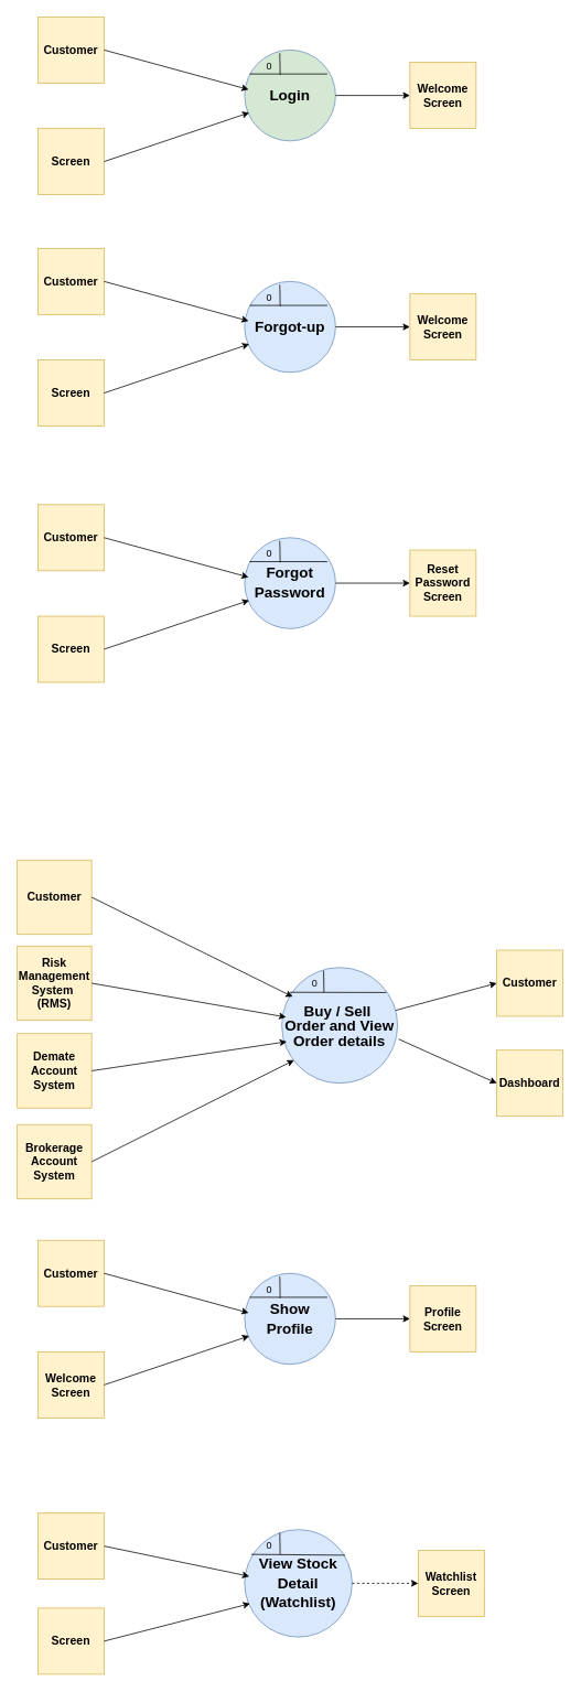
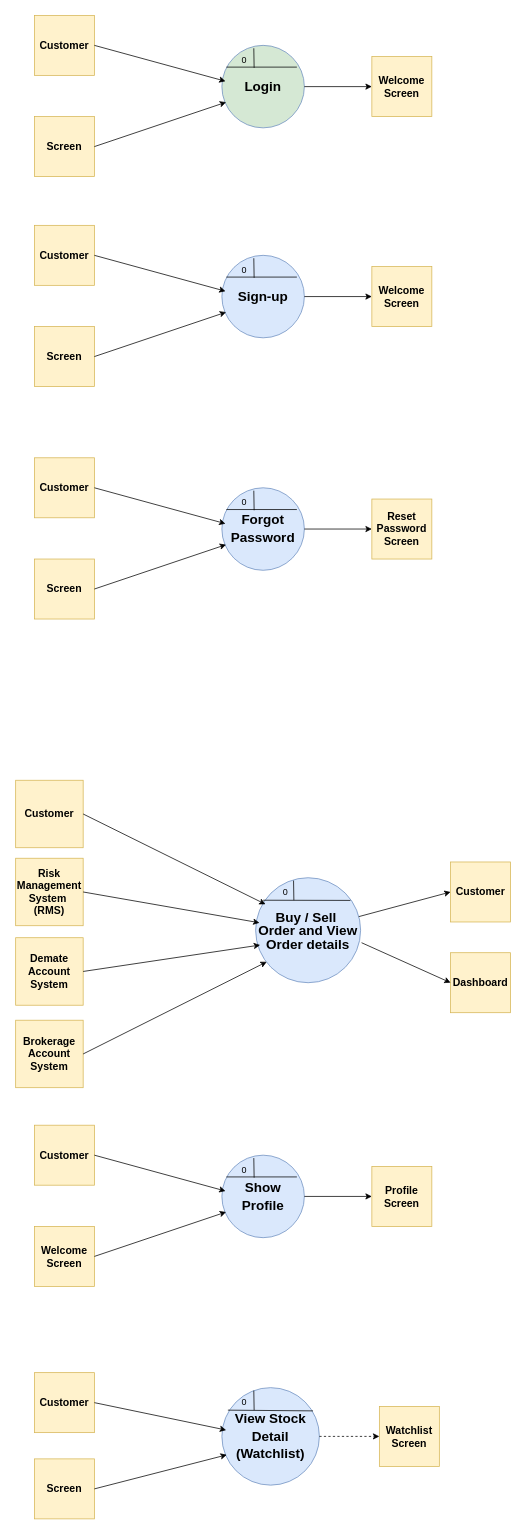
  <mxCell id="0" />
  <mxCell id="1" parent="0" />
  <mxCell id="2" value="&lt;h3&gt;Customer&lt;/h3&gt;" style="whiteSpace=wrap;html=1;aspect=fixed;fillColor=#fff2cc;strokeColor=#d6b656;" vertex="1" parent="1"><mxGeometry x="45" y="20" width="80" height="80" as="geometry" /></mxCell>
  <mxCell id="3" value="&lt;h3&gt;Screen&lt;/h3&gt;" style="whiteSpace=wrap;html=1;aspect=fixed;fillColor=#fff2cc;strokeColor=#d6b656;" vertex="1" parent="1"><mxGeometry x="45" y="155" width="80" height="80" as="geometry" /></mxCell>
  <mxCell id="4" value="&lt;h2 style=&quot;line-height: 130%&quot;&gt;Login&lt;/h2&gt;" style="ellipse;whiteSpace=wrap;html=1;aspect=fixed;fillColor=#d5e8d4;strokeColor=#6c8ebf;" vertex="1" parent="1"><mxGeometry x="295" y="60" width="110" height="110" as="geometry" /></mxCell>
  <mxCell id="5" value="" style="endArrow=none;html=1;" edge="1" parent="1"><mxGeometry width="50" height="50" relative="1" as="geometry"><mxPoint x="301" y="89" as="sourcePoint" /><mxPoint x="395" y="89" as="targetPoint" /></mxGeometry></mxCell>
  <mxCell id="6" value="" style="endArrow=none;html=1;entryX=0.378;entryY=0.035;entryDx=0;entryDy=0;entryPerimeter=0;" edge="1" parent="1"><mxGeometry width="50" height="50" relative="1" as="geometry"><mxPoint x="338" y="90" as="sourcePoint" /><mxPoint x="337.58" y="63.85" as="targetPoint" /></mxGeometry></mxCell>
  <mxCell id="7" value="0" style="text;html=1;strokeColor=none;fillColor=none;align=center;verticalAlign=middle;whiteSpace=wrap;rounded=0;" vertex="1" parent="1"><mxGeometry x="305" y="70" width="40" height="20" as="geometry" /></mxCell>
  <mxCell id="8" value="&lt;h3&gt;Welcome Screen&lt;/h3&gt;" style="whiteSpace=wrap;html=1;aspect=fixed;fillColor=#fff2cc;strokeColor=#d6b656;" vertex="1" parent="1"><mxGeometry x="495" y="75" width="80" height="80" as="geometry" /></mxCell>
  <mxCell id="9" value="" style="endArrow=classic;html=1;exitX=1;exitY=0.5;exitDx=0;exitDy=0;entryX=0.044;entryY=0.435;entryDx=0;entryDy=0;entryPerimeter=0;" edge="1" parent="1" source="2" target="4"><mxGeometry width="50" height="50" relative="1" as="geometry"><mxPoint x="315" y="90" as="sourcePoint" /><mxPoint x="365" y="40" as="targetPoint" /></mxGeometry></mxCell>
  <mxCell id="10" value="" style="endArrow=classic;html=1;exitX=1;exitY=0.5;exitDx=0;exitDy=0;entryX=0.051;entryY=0.689;entryDx=0;entryDy=0;entryPerimeter=0;" edge="1" parent="1" source="3" target="4"><mxGeometry width="50" height="50" relative="1" as="geometry"><mxPoint x="115" y="40" as="sourcePoint" /><mxPoint x="309.84" y="117.85" as="targetPoint" /></mxGeometry></mxCell>
  <mxCell id="11" value="" style="endArrow=classic;html=1;entryX=0;entryY=0.5;entryDx=0;entryDy=0;" edge="1" parent="1" source="4" target="8"><mxGeometry width="50" height="50" relative="1" as="geometry"><mxPoint x="345" y="130" as="sourcePoint" /><mxPoint x="395" y="80" as="targetPoint" /></mxGeometry></mxCell>
  <mxCell id="12" value="&lt;h3&gt;Customer&lt;/h3&gt;" style="whiteSpace=wrap;html=1;aspect=fixed;fillColor=#fff2cc;strokeColor=#d6b656;" vertex="1" parent="1"><mxGeometry x="45" y="300" width="80" height="80" as="geometry" /></mxCell>
  <mxCell id="13" value="&lt;h3&gt;Screen&lt;/h3&gt;" style="whiteSpace=wrap;html=1;aspect=fixed;fillColor=#fff2cc;strokeColor=#d6b656;" vertex="1" parent="1"><mxGeometry x="45" y="435" width="80" height="80" as="geometry" /></mxCell>
- <mxCell id="14" value="&lt;h2 style=&quot;line-height: 130%&quot;&gt;Forgot-up&lt;/h2&gt;" style="ellipse;whiteSpace=wrap;html=1;aspect=fixed;fillColor=#dae8fc;strokeColor=#6c8ebf;" vertex="1" parent="1"><mxGeometry x="295" y="340" width="110" height="110" as="geometry" /></mxCell>
+ <mxCell id="14" value="&lt;h2 style=&quot;line-height: 130%&quot;&gt;Sign-up&lt;/h2&gt;" style="ellipse;whiteSpace=wrap;html=1;aspect=fixed;fillColor=#dae8fc;strokeColor=#6c8ebf;" vertex="1" parent="1"><mxGeometry x="295" y="340" width="110" height="110" as="geometry" /></mxCell>
  <mxCell id="15" value="" style="endArrow=none;html=1;" edge="1" parent="1"><mxGeometry width="50" height="50" relative="1" as="geometry"><mxPoint x="301" y="369" as="sourcePoint" /><mxPoint x="395" y="369" as="targetPoint" /></mxGeometry></mxCell>
  <mxCell id="16" value="" style="endArrow=none;html=1;entryX=0.378;entryY=0.035;entryDx=0;entryDy=0;entryPerimeter=0;" edge="1" parent="1"><mxGeometry width="50" height="50" relative="1" as="geometry"><mxPoint x="338" y="370" as="sourcePoint" /><mxPoint x="337.58" y="343.85" as="targetPoint" /></mxGeometry></mxCell>
  <mxCell id="17" value="0" style="text;html=1;strokeColor=none;fillColor=none;align=center;verticalAlign=middle;whiteSpace=wrap;rounded=0;" vertex="1" parent="1"><mxGeometry x="305" y="350" width="40" height="20" as="geometry" /></mxCell>
  <mxCell id="18" value="&lt;h3&gt;Welcome Screen&lt;/h3&gt;" style="whiteSpace=wrap;html=1;aspect=fixed;fillColor=#fff2cc;strokeColor=#d6b656;" vertex="1" parent="1"><mxGeometry x="495" y="355" width="80" height="80" as="geometry" /></mxCell>
  <mxCell id="19" value="" style="endArrow=classic;html=1;exitX=1;exitY=0.5;exitDx=0;exitDy=0;entryX=0.044;entryY=0.435;entryDx=0;entryDy=0;entryPerimeter=0;" edge="1" parent="1" source="12" target="14"><mxGeometry width="50" height="50" relative="1" as="geometry"><mxPoint x="315" y="370" as="sourcePoint" /><mxPoint x="365" y="320" as="targetPoint" /></mxGeometry></mxCell>
  <mxCell id="20" value="" style="endArrow=classic;html=1;exitX=1;exitY=0.5;exitDx=0;exitDy=0;entryX=0.051;entryY=0.689;entryDx=0;entryDy=0;entryPerimeter=0;" edge="1" parent="1" source="13" target="14"><mxGeometry width="50" height="50" relative="1" as="geometry"><mxPoint x="115" y="320" as="sourcePoint" /><mxPoint x="309.84" y="397.85" as="targetPoint" /></mxGeometry></mxCell>
  <mxCell id="21" value="" style="endArrow=classic;html=1;entryX=0;entryY=0.5;entryDx=0;entryDy=0;" edge="1" parent="1" source="14" target="18"><mxGeometry width="50" height="50" relative="1" as="geometry"><mxPoint x="345" y="410" as="sourcePoint" /><mxPoint x="395" y="360" as="targetPoint" /></mxGeometry></mxCell>
  <mxCell id="22" value="&lt;h3&gt;Customer&lt;/h3&gt;" style="whiteSpace=wrap;html=1;aspect=fixed;fillColor=#fff2cc;strokeColor=#d6b656;" vertex="1" parent="1"><mxGeometry x="45" y="610" width="80" height="80" as="geometry" /></mxCell>
  <mxCell id="23" value="&lt;h3&gt;Screen&lt;/h3&gt;" style="whiteSpace=wrap;html=1;aspect=fixed;fillColor=#fff2cc;strokeColor=#d6b656;" vertex="1" parent="1"><mxGeometry x="45" y="745" width="80" height="80" as="geometry" /></mxCell>
  <mxCell id="24" value="&lt;h2 style=&quot;line-height: 130%&quot;&gt;Forgot Password&lt;/h2&gt;" style="ellipse;whiteSpace=wrap;html=1;aspect=fixed;fillColor=#dae8fc;strokeColor=#6c8ebf;" vertex="1" parent="1"><mxGeometry x="295" y="650" width="110" height="110" as="geometry" /></mxCell>
  <mxCell id="25" value="" style="endArrow=none;html=1;" edge="1" parent="1"><mxGeometry width="50" height="50" relative="1" as="geometry"><mxPoint x="301" y="679" as="sourcePoint" /><mxPoint x="395" y="679" as="targetPoint" /></mxGeometry></mxCell>
  <mxCell id="26" value="" style="endArrow=none;html=1;entryX=0.378;entryY=0.035;entryDx=0;entryDy=0;entryPerimeter=0;" edge="1" parent="1"><mxGeometry width="50" height="50" relative="1" as="geometry"><mxPoint x="338" y="680" as="sourcePoint" /><mxPoint x="337.58" y="653.85" as="targetPoint" /></mxGeometry></mxCell>
  <mxCell id="27" value="0" style="text;html=1;strokeColor=none;fillColor=none;align=center;verticalAlign=middle;whiteSpace=wrap;rounded=0;" vertex="1" parent="1"><mxGeometry x="305" y="660" width="40" height="20" as="geometry" /></mxCell>
  <mxCell id="28" value="&lt;h3&gt;Reset Password Screen&lt;/h3&gt;" style="whiteSpace=wrap;html=1;aspect=fixed;fillColor=#fff2cc;strokeColor=#d6b656;" vertex="1" parent="1"><mxGeometry x="495" y="665" width="80" height="80" as="geometry" /></mxCell>
  <mxCell id="29" value="" style="endArrow=classic;html=1;exitX=1;exitY=0.5;exitDx=0;exitDy=0;entryX=0.044;entryY=0.435;entryDx=0;entryDy=0;entryPerimeter=0;" edge="1" parent="1" source="22" target="24"><mxGeometry width="50" height="50" relative="1" as="geometry"><mxPoint x="315" y="680" as="sourcePoint" /><mxPoint x="365" y="630" as="targetPoint" /></mxGeometry></mxCell>
  <mxCell id="30" value="" style="endArrow=classic;html=1;exitX=1;exitY=0.5;exitDx=0;exitDy=0;entryX=0.051;entryY=0.689;entryDx=0;entryDy=0;entryPerimeter=0;" edge="1" parent="1" source="23" target="24"><mxGeometry width="50" height="50" relative="1" as="geometry"><mxPoint x="115" y="630" as="sourcePoint" /><mxPoint x="309.84" y="707.85" as="targetPoint" /></mxGeometry></mxCell>
  <mxCell id="31" value="" style="endArrow=classic;html=1;entryX=0;entryY=0.5;entryDx=0;entryDy=0;" edge="1" parent="1" source="24" target="28"><mxGeometry width="50" height="50" relative="1" as="geometry"><mxPoint x="345" y="720" as="sourcePoint" /><mxPoint x="395" y="670" as="targetPoint" /></mxGeometry></mxCell>
  <mxCell id="32" value="&lt;h3&gt;Customer&lt;/h3&gt;" style="whiteSpace=wrap;html=1;aspect=fixed;fillColor=#fff2cc;strokeColor=#d6b656;" vertex="1" parent="1"><mxGeometry x="20" y="1040" width="90" height="90" as="geometry" /></mxCell>
  <mxCell id="33" value="&lt;h3&gt;Risk Management System&amp;nbsp; (RMS)&lt;/h3&gt;" style="whiteSpace=wrap;html=1;aspect=fixed;fillColor=#fff2cc;strokeColor=#d6b656;" vertex="1" parent="1"><mxGeometry x="20" y="1144" width="90" height="90" as="geometry" /></mxCell>
  <mxCell id="34" value="&lt;h2 style=&quot;line-height: 100%&quot;&gt;Buy / Sell&amp;nbsp; Order and View Order details&lt;/h2&gt;" style="ellipse;whiteSpace=wrap;html=1;aspect=fixed;fillColor=#dae8fc;strokeColor=#6c8ebf;" vertex="1" parent="1"><mxGeometry x="340" y="1170" width="140" height="140" as="geometry" /></mxCell>
  <mxCell id="35" value="" style="endArrow=none;html=1;entryX=0.903;entryY=0.216;entryDx=0;entryDy=0;entryPerimeter=0;" edge="1" parent="1" target="34"><mxGeometry width="50" height="50" relative="1" as="geometry"><mxPoint x="350" y="1200" as="sourcePoint" /><mxPoint x="440" y="1199" as="targetPoint" /></mxGeometry></mxCell>
  <mxCell id="36" value="" style="endArrow=none;html=1;entryX=0.378;entryY=0.035;entryDx=0;entryDy=0;entryPerimeter=0;" edge="1" parent="1"><mxGeometry width="50" height="50" relative="1" as="geometry"><mxPoint x="391" y="1200" as="sourcePoint" /><mxPoint x="390.58" y="1173.85" as="targetPoint" /></mxGeometry></mxCell>
  <mxCell id="37" value="0" style="text;html=1;strokeColor=none;fillColor=none;align=center;verticalAlign=middle;whiteSpace=wrap;rounded=0;" vertex="1" parent="1"><mxGeometry x="360" y="1179" width="40" height="20" as="geometry" /></mxCell>
  <mxCell id="38" value="&lt;h3&gt;Customer&lt;/h3&gt;" style="whiteSpace=wrap;html=1;aspect=fixed;fillColor=#fff2cc;strokeColor=#d6b656;" vertex="1" parent="1"><mxGeometry x="600" y="1149" width="80" height="80" as="geometry" /></mxCell>
  <mxCell id="39" value="" style="endArrow=classic;html=1;exitX=1;exitY=0.5;exitDx=0;exitDy=0;entryX=-0.17;entryY=1.32;entryDx=0;entryDy=0;entryPerimeter=0;" edge="1" parent="1" source="32" target="37"><mxGeometry width="50" height="50" relative="1" as="geometry"><mxPoint x="360" y="1200" as="sourcePoint" /><mxPoint x="290" y="1200" as="targetPoint" /></mxGeometry></mxCell>
  <mxCell id="40" value="" style="endArrow=classic;html=1;exitX=1;exitY=0.5;exitDx=0;exitDy=0;entryX=0.037;entryY=0.429;entryDx=0;entryDy=0;entryPerimeter=0;" edge="1" parent="1" source="33" target="34"><mxGeometry width="50" height="50" relative="1" as="geometry"><mxPoint x="160" y="1150" as="sourcePoint" /><mxPoint x="354.84" y="1227.85" as="targetPoint" /></mxGeometry></mxCell>
  <mxCell id="41" value="" style="endArrow=classic;html=1;entryX=0;entryY=0.5;entryDx=0;entryDy=0;" edge="1" parent="1" source="34" target="38"><mxGeometry width="50" height="50" relative="1" as="geometry"><mxPoint x="390" y="1240" as="sourcePoint" /><mxPoint x="440" y="1190" as="targetPoint" /></mxGeometry></mxCell>
  <mxCell id="42" value="&lt;h3&gt;Customer&lt;/h3&gt;" style="whiteSpace=wrap;html=1;aspect=fixed;fillColor=#fff2cc;strokeColor=#d6b656;" vertex="1" parent="1"><mxGeometry x="45" y="1830" width="80" height="80" as="geometry" /></mxCell>
  <mxCell id="43" value="&lt;h3&gt;Screen&lt;/h3&gt;" style="whiteSpace=wrap;html=1;aspect=fixed;fillColor=#fff2cc;strokeColor=#d6b656;" vertex="1" parent="1"><mxGeometry x="45" y="1945" width="80" height="80" as="geometry" /></mxCell>
  <mxCell id="44" value="&lt;h2 style=&quot;line-height: 130%&quot;&gt;View Stock Detail (Watchlist)&lt;/h2&gt;" style="ellipse;whiteSpace=wrap;html=1;aspect=fixed;fillColor=#dae8fc;strokeColor=#6c8ebf;" vertex="1" parent="1"><mxGeometry x="295" y="1850" width="130" height="130" as="geometry" /></mxCell>
  <mxCell id="45" value="" style="endArrow=none;html=1;entryX=0.935;entryY=0.223;entryDx=0;entryDy=0;entryPerimeter=0;" edge="1" parent="1"><mxGeometry width="50" height="50" relative="1" as="geometry"><mxPoint x="303" y="1880" as="sourcePoint" /><mxPoint x="416.55" y="1880.99" as="targetPoint" /></mxGeometry></mxCell>
  <mxCell id="46" value="" style="endArrow=none;html=1;entryX=0.378;entryY=0.035;entryDx=0;entryDy=0;entryPerimeter=0;" edge="1" parent="1"><mxGeometry width="50" height="50" relative="1" as="geometry"><mxPoint x="338" y="1880" as="sourcePoint" /><mxPoint x="337.58" y="1853.85" as="targetPoint" /></mxGeometry></mxCell>
  <mxCell id="47" value="0" style="text;html=1;strokeColor=none;fillColor=none;align=center;verticalAlign=middle;whiteSpace=wrap;rounded=0;" vertex="1" parent="1"><mxGeometry x="305" y="1860" width="40" height="20" as="geometry" /></mxCell>
  <mxCell id="48" value="&lt;h3&gt;Watchlist Screen&lt;/h3&gt;" style="whiteSpace=wrap;html=1;aspect=fixed;fillColor=#fff2cc;strokeColor=#d6b656;" vertex="1" parent="1"><mxGeometry x="505" y="1875" width="80" height="80" as="geometry" /></mxCell>
  <mxCell id="49" value="" style="endArrow=classic;html=1;exitX=1;exitY=0.5;exitDx=0;exitDy=0;entryX=0.044;entryY=0.435;entryDx=0;entryDy=0;entryPerimeter=0;" edge="1" parent="1" source="42" target="44"><mxGeometry width="50" height="50" relative="1" as="geometry"><mxPoint x="315" y="1880" as="sourcePoint" /><mxPoint x="365" y="1830" as="targetPoint" /></mxGeometry></mxCell>
  <mxCell id="50" value="" style="endArrow=classic;html=1;exitX=1;exitY=0.5;exitDx=0;exitDy=0;entryX=0.051;entryY=0.689;entryDx=0;entryDy=0;entryPerimeter=0;" edge="1" parent="1" source="43" target="44"><mxGeometry width="50" height="50" relative="1" as="geometry"><mxPoint x="115" y="1830" as="sourcePoint" /><mxPoint x="309.84" y="1907.85" as="targetPoint" /></mxGeometry></mxCell>
  <mxCell id="51" value="" style="endArrow=classic;html=1;entryX=0;entryY=0.5;entryDx=0;entryDy=0;dashed=1;" edge="1" parent="1" source="44" target="48"><mxGeometry width="50" height="50" relative="1" as="geometry"><mxPoint x="345" y="1920" as="sourcePoint" /><mxPoint x="395" y="1870" as="targetPoint" /></mxGeometry></mxCell>
  <mxCell id="52" value="&lt;h3&gt;Customer&lt;/h3&gt;" style="whiteSpace=wrap;html=1;aspect=fixed;fillColor=#fff2cc;strokeColor=#d6b656;" vertex="1" parent="1"><mxGeometry x="45" y="1500" width="80" height="80" as="geometry" /></mxCell>
  <mxCell id="53" value="&lt;h3&gt;Welcome Screen&lt;/h3&gt;" style="whiteSpace=wrap;html=1;aspect=fixed;fillColor=#fff2cc;strokeColor=#d6b656;" vertex="1" parent="1"><mxGeometry x="45" y="1635" width="80" height="80" as="geometry" /></mxCell>
  <mxCell id="54" value="&lt;h2 style=&quot;line-height: 130%&quot;&gt;Show Profile&lt;/h2&gt;" style="ellipse;whiteSpace=wrap;html=1;aspect=fixed;fillColor=#dae8fc;strokeColor=#6c8ebf;" vertex="1" parent="1"><mxGeometry x="295" y="1540" width="110" height="110" as="geometry" /></mxCell>
  <mxCell id="55" value="" style="endArrow=none;html=1;" edge="1" parent="1"><mxGeometry width="50" height="50" relative="1" as="geometry"><mxPoint x="301" y="1569" as="sourcePoint" /><mxPoint x="395" y="1569" as="targetPoint" /></mxGeometry></mxCell>
  <mxCell id="56" value="" style="endArrow=none;html=1;entryX=0.378;entryY=0.035;entryDx=0;entryDy=0;entryPerimeter=0;" edge="1" parent="1"><mxGeometry width="50" height="50" relative="1" as="geometry"><mxPoint x="338" y="1570" as="sourcePoint" /><mxPoint x="337.58" y="1543.85" as="targetPoint" /></mxGeometry></mxCell>
  <mxCell id="57" value="0" style="text;html=1;strokeColor=none;fillColor=none;align=center;verticalAlign=middle;whiteSpace=wrap;rounded=0;" vertex="1" parent="1"><mxGeometry x="305" y="1550" width="40" height="20" as="geometry" /></mxCell>
  <mxCell id="58" value="&lt;h3&gt;Profile Screen&lt;/h3&gt;" style="whiteSpace=wrap;html=1;aspect=fixed;fillColor=#fff2cc;strokeColor=#d6b656;" vertex="1" parent="1"><mxGeometry x="495" y="1555" width="80" height="80" as="geometry" /></mxCell>
  <mxCell id="59" value="" style="endArrow=classic;html=1;exitX=1;exitY=0.5;exitDx=0;exitDy=0;entryX=0.044;entryY=0.435;entryDx=0;entryDy=0;entryPerimeter=0;" edge="1" parent="1" source="52" target="54"><mxGeometry width="50" height="50" relative="1" as="geometry"><mxPoint x="315" y="1570" as="sourcePoint" /><mxPoint x="365" y="1520" as="targetPoint" /></mxGeometry></mxCell>
  <mxCell id="60" value="" style="endArrow=classic;html=1;exitX=1;exitY=0.5;exitDx=0;exitDy=0;entryX=0.051;entryY=0.689;entryDx=0;entryDy=0;entryPerimeter=0;" edge="1" parent="1" source="53" target="54"><mxGeometry width="50" height="50" relative="1" as="geometry"><mxPoint x="115" y="1520" as="sourcePoint" /><mxPoint x="309.84" y="1597.85" as="targetPoint" /></mxGeometry></mxCell>
  <mxCell id="61" value="" style="endArrow=classic;html=1;entryX=0;entryY=0.5;entryDx=0;entryDy=0;" edge="1" parent="1" source="54" target="58"><mxGeometry width="50" height="50" relative="1" as="geometry"><mxPoint x="345" y="1610" as="sourcePoint" /><mxPoint x="395" y="1560" as="targetPoint" /></mxGeometry></mxCell>
  <mxCell id="62" value="&lt;h3&gt;Demate Account System&lt;/h3&gt;" style="whiteSpace=wrap;html=1;aspect=fixed;fillColor=#fff2cc;strokeColor=#d6b656;" vertex="1" parent="1"><mxGeometry x="20" y="1250" width="90" height="90" as="geometry" /></mxCell>
  <mxCell id="63" value="&lt;h3&gt;Brokerage Account System&lt;/h3&gt;" style="whiteSpace=wrap;html=1;aspect=fixed;fillColor=#fff2cc;strokeColor=#d6b656;" vertex="1" parent="1"><mxGeometry x="20" y="1360" width="90" height="90" as="geometry" /></mxCell>
  <mxCell id="64" value="" style="endArrow=classic;html=1;exitX=1;exitY=0.5;exitDx=0;exitDy=0;entryX=0.043;entryY=0.641;entryDx=0;entryDy=0;entryPerimeter=0;" edge="1" parent="1" source="62" target="34"><mxGeometry width="50" height="50" relative="1" as="geometry"><mxPoint x="380" y="1370" as="sourcePoint" /><mxPoint x="430" y="1320" as="targetPoint" /></mxGeometry></mxCell>
  <mxCell id="65" value="" style="endArrow=classic;html=1;exitX=1;exitY=0.5;exitDx=0;exitDy=0;entryX=0.106;entryY=0.801;entryDx=0;entryDy=0;entryPerimeter=0;" edge="1" parent="1" source="63" target="34"><mxGeometry width="50" height="50" relative="1" as="geometry"><mxPoint x="390" y="1380" as="sourcePoint" /><mxPoint x="350" y="1310" as="targetPoint" /></mxGeometry></mxCell>
  <mxCell id="66" value="&lt;h3&gt;Dashboard&lt;/h3&gt;" style="whiteSpace=wrap;html=1;aspect=fixed;fillColor=#fff2cc;strokeColor=#d6b656;" vertex="1" parent="1"><mxGeometry x="600" y="1270" width="80" height="80" as="geometry" /></mxCell>
  <mxCell id="67" value="" style="endArrow=classic;html=1;entryX=0;entryY=0.5;entryDx=0;entryDy=0;exitX=1.009;exitY=0.619;exitDx=0;exitDy=0;exitPerimeter=0;" edge="1" parent="1" source="34" target="66"><mxGeometry width="50" height="50" relative="1" as="geometry"><mxPoint x="481.81" y="1217.143" as="sourcePoint" /><mxPoint x="610" y="1149" as="targetPoint" /></mxGeometry></mxCell>
